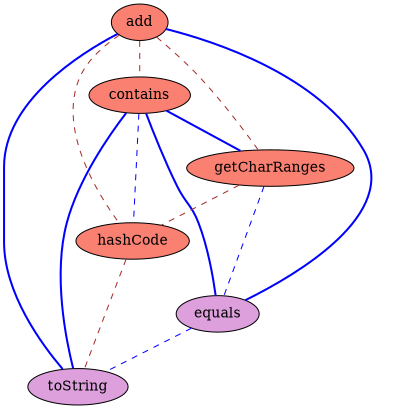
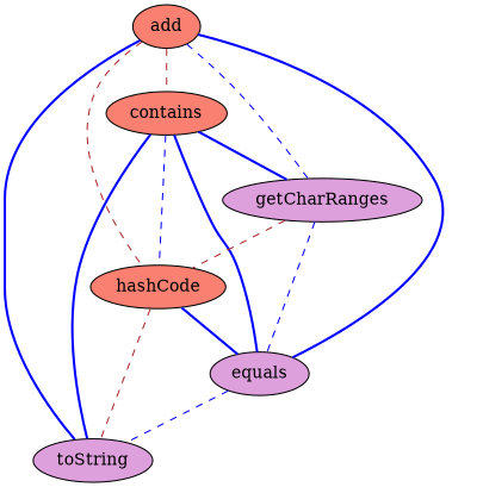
  strict graph {
    node [fillcolor=salmon style=filled]
    edge [color=blue style=dashed]
    add
    contains
-   getCharRanges
+   getCharRanges [fillcolor=plum]
    hashCode
    equals [fillcolor=plum]
    toString [fillcolor=plum]
    add -- contains [color=brown]
-   add -- getCharRanges [color=brown]
+   add -- getCharRanges
    add -- hashCode [color=brown]
    add -- equals [style=bold]
    add -- toString [style=bold]
    contains -- getCharRanges [style=bold]
    contains -- hashCode
    contains -- equals [style=bold]
    contains -- toString [style=bold]
    getCharRanges -- hashCode [color=brown]
    getCharRanges -- equals
+   hashCode -- equals [style=bold]
    hashCode -- toString [color=brown]
    equals -- toString
  }
